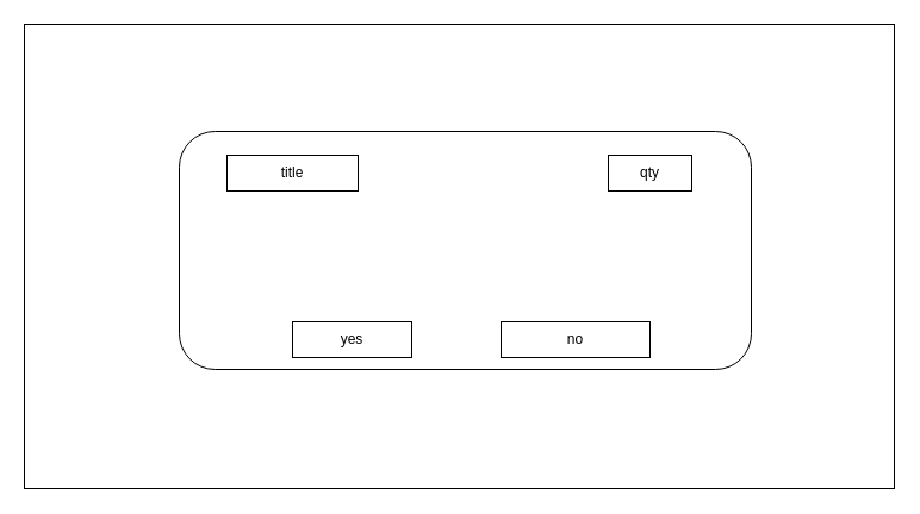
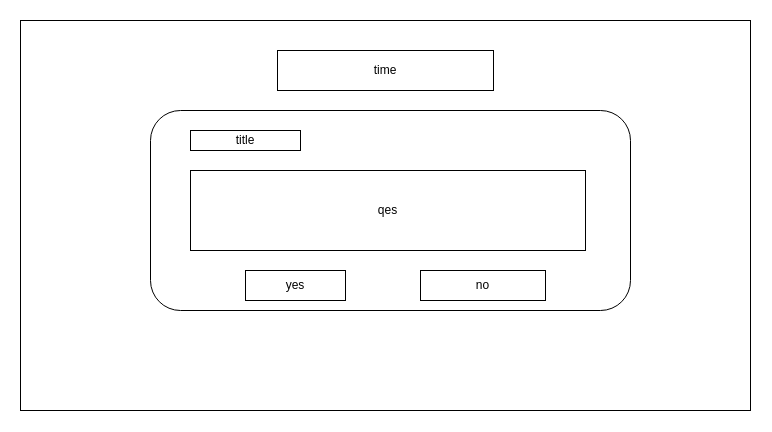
  <mxCell id="0" />
  <mxCell id="1" parent="0" />
  <mxCell id="2" value="" style="rounded=0;whiteSpace=wrap;html=1;" vertex="1" parent="1"><mxGeometry x="20" y="20" width="730" height="390" as="geometry" /></mxCell>
  <mxCell id="3" value="" style="rounded=1;whiteSpace=wrap;html=1;" vertex="1" parent="1"><mxGeometry x="150" y="110" width="480" height="200" as="geometry" /></mxCell>
- <mxCell id="5" value="title" style="rounded=0;whiteSpace=wrap;html=1;" vertex="1" parent="1"><mxGeometry x="190" y="130" width="110" height="30" as="geometry" /></mxCell>
+ <mxCell id="4" value="time" style="rounded=0;whiteSpace=wrap;html=1;" vertex="1" parent="1"><mxGeometry x="277" y="50" width="216" height="40" as="geometry" /></mxCell>
+ <mxCell id="5" value="title" style="rounded=0;whiteSpace=wrap;html=1;" vertex="1" parent="1"><mxGeometry x="190" y="130" width="110" height="20" as="geometry" /></mxCell>
+ <mxCell id="6" value="qes" style="rounded=0;whiteSpace=wrap;html=1;" vertex="1" parent="1"><mxGeometry x="190" y="170" width="395" height="80" as="geometry" /></mxCell>
  <mxCell id="7" value="yes" style="rounded=0;whiteSpace=wrap;html=1;" vertex="1" parent="1"><mxGeometry x="245" y="270" width="100" height="30" as="geometry" /></mxCell>
  <mxCell id="8" value="no" style="rounded=0;whiteSpace=wrap;html=1;" vertex="1" parent="1"><mxGeometry x="420" y="270" width="125" height="30" as="geometry" /></mxCell>
  <mxCell id="9" style="edgeStyle=orthogonalEdgeStyle;rounded=0;orthogonalLoop=1;jettySize=auto;html=1;exitX=0.5;exitY=1;exitDx=0;exitDy=0;" edge="1" parent="1" source="8" target="8"><mxGeometry relative="1" as="geometry" /></mxCell>
- <mxCell id="10" value="qty" style="rounded=0;whiteSpace=wrap;html=1;" vertex="1" parent="1"><mxGeometry x="510" y="130" width="70" height="30" as="geometry" /></mxCell>
